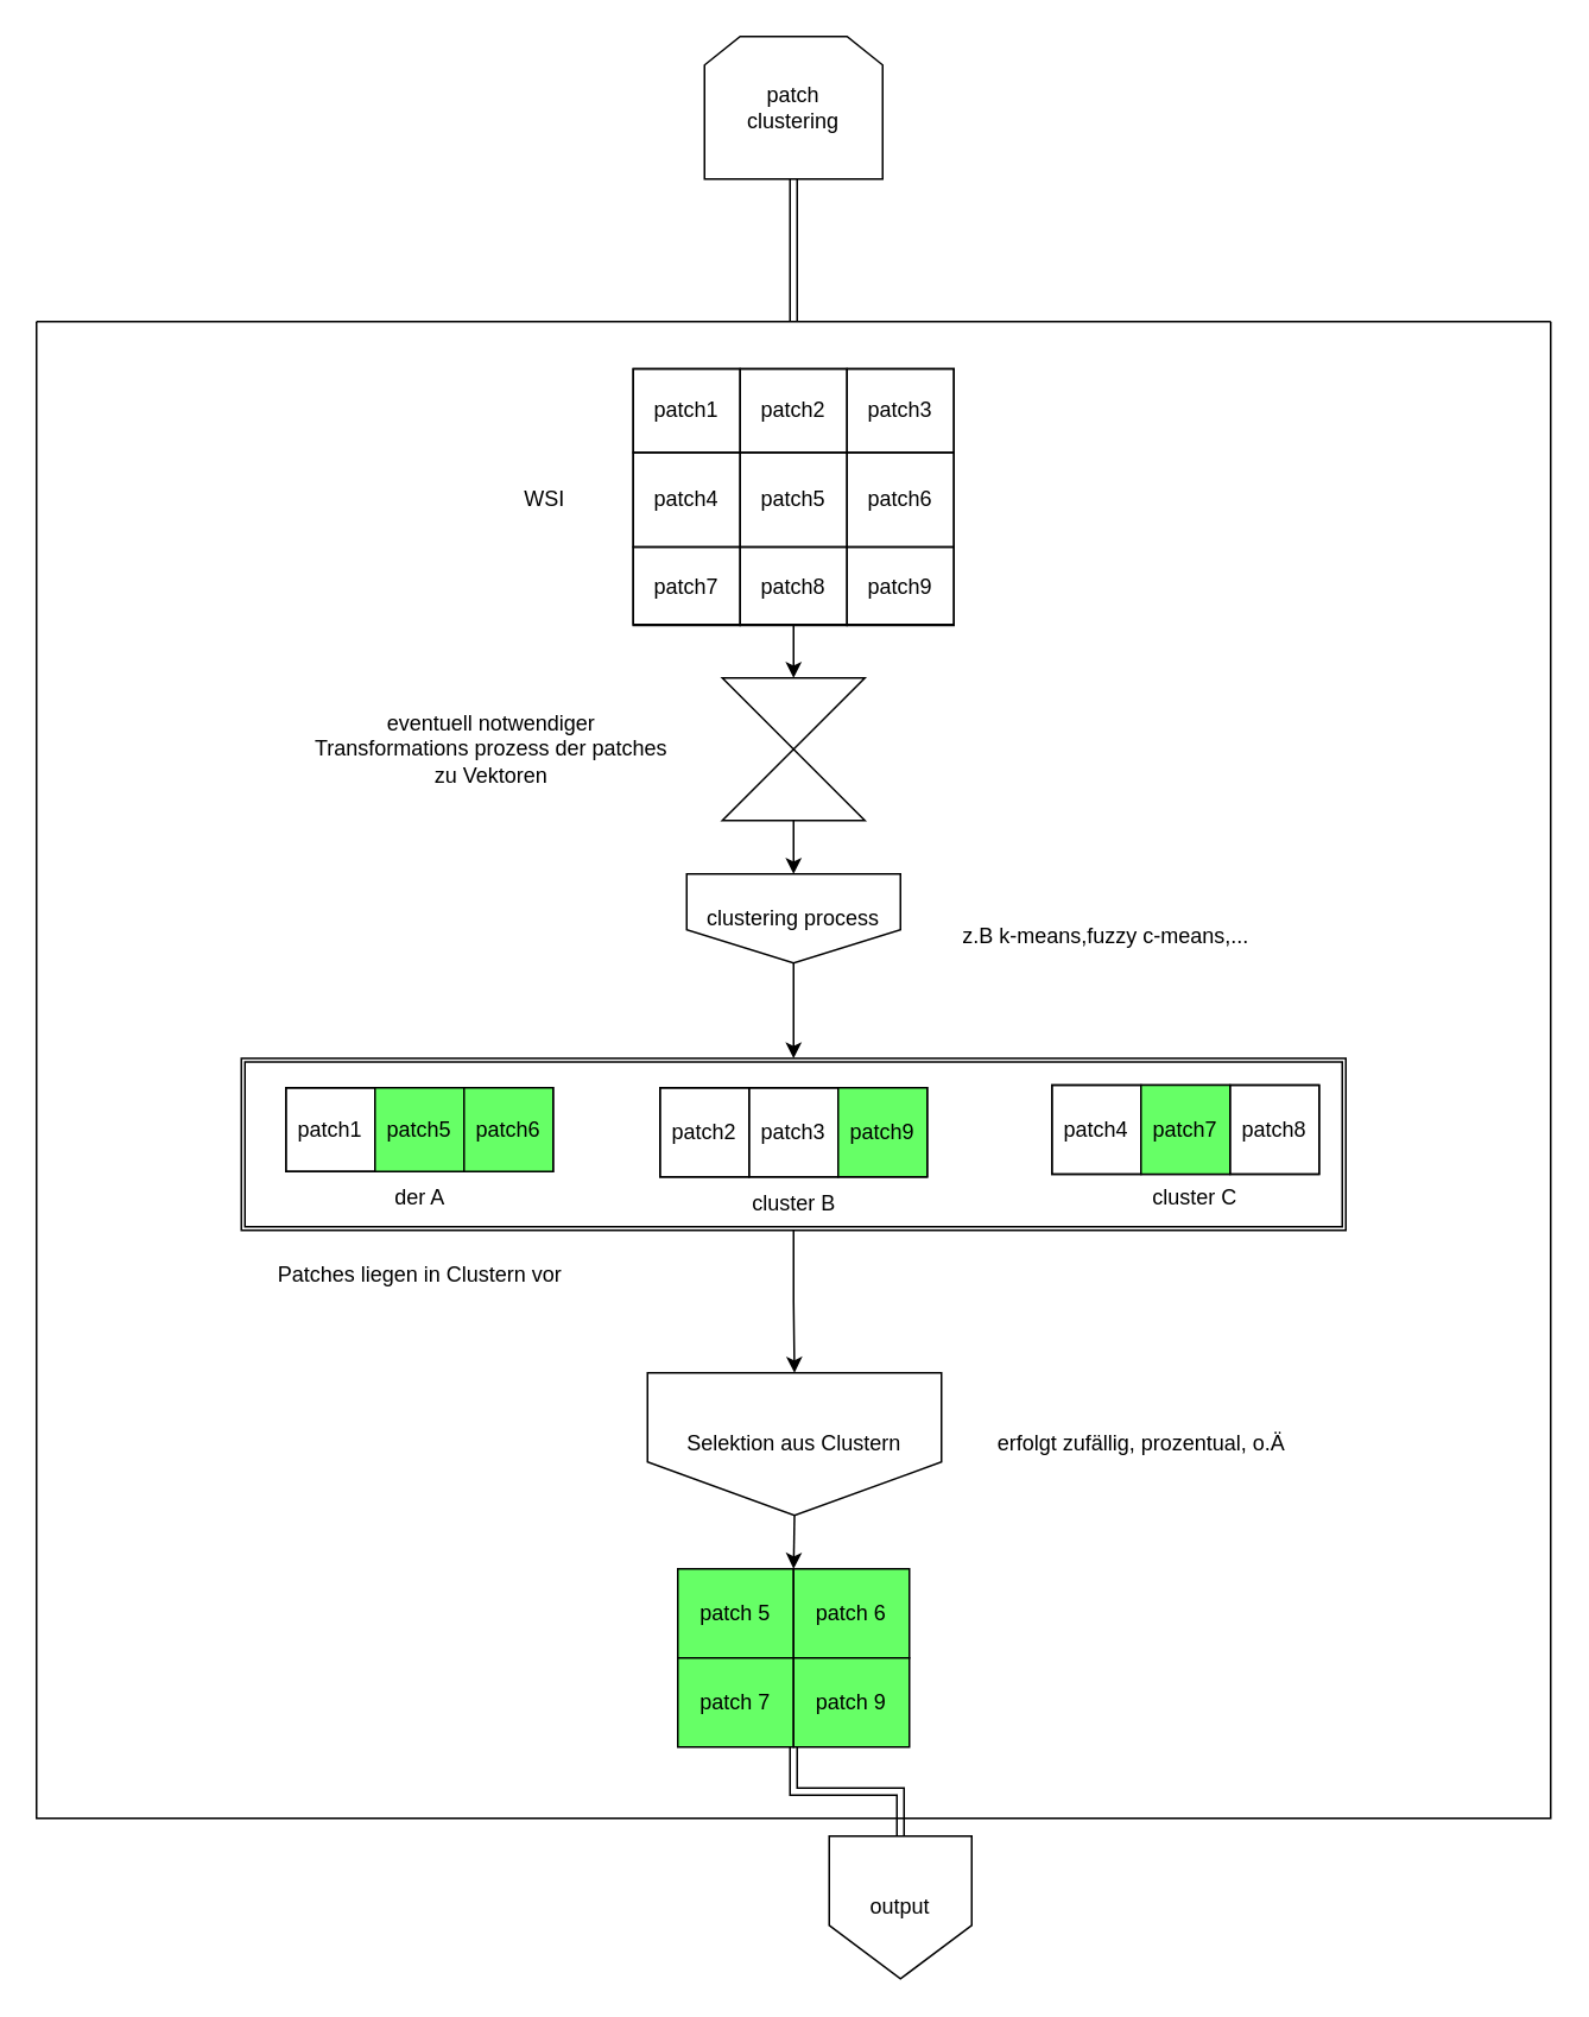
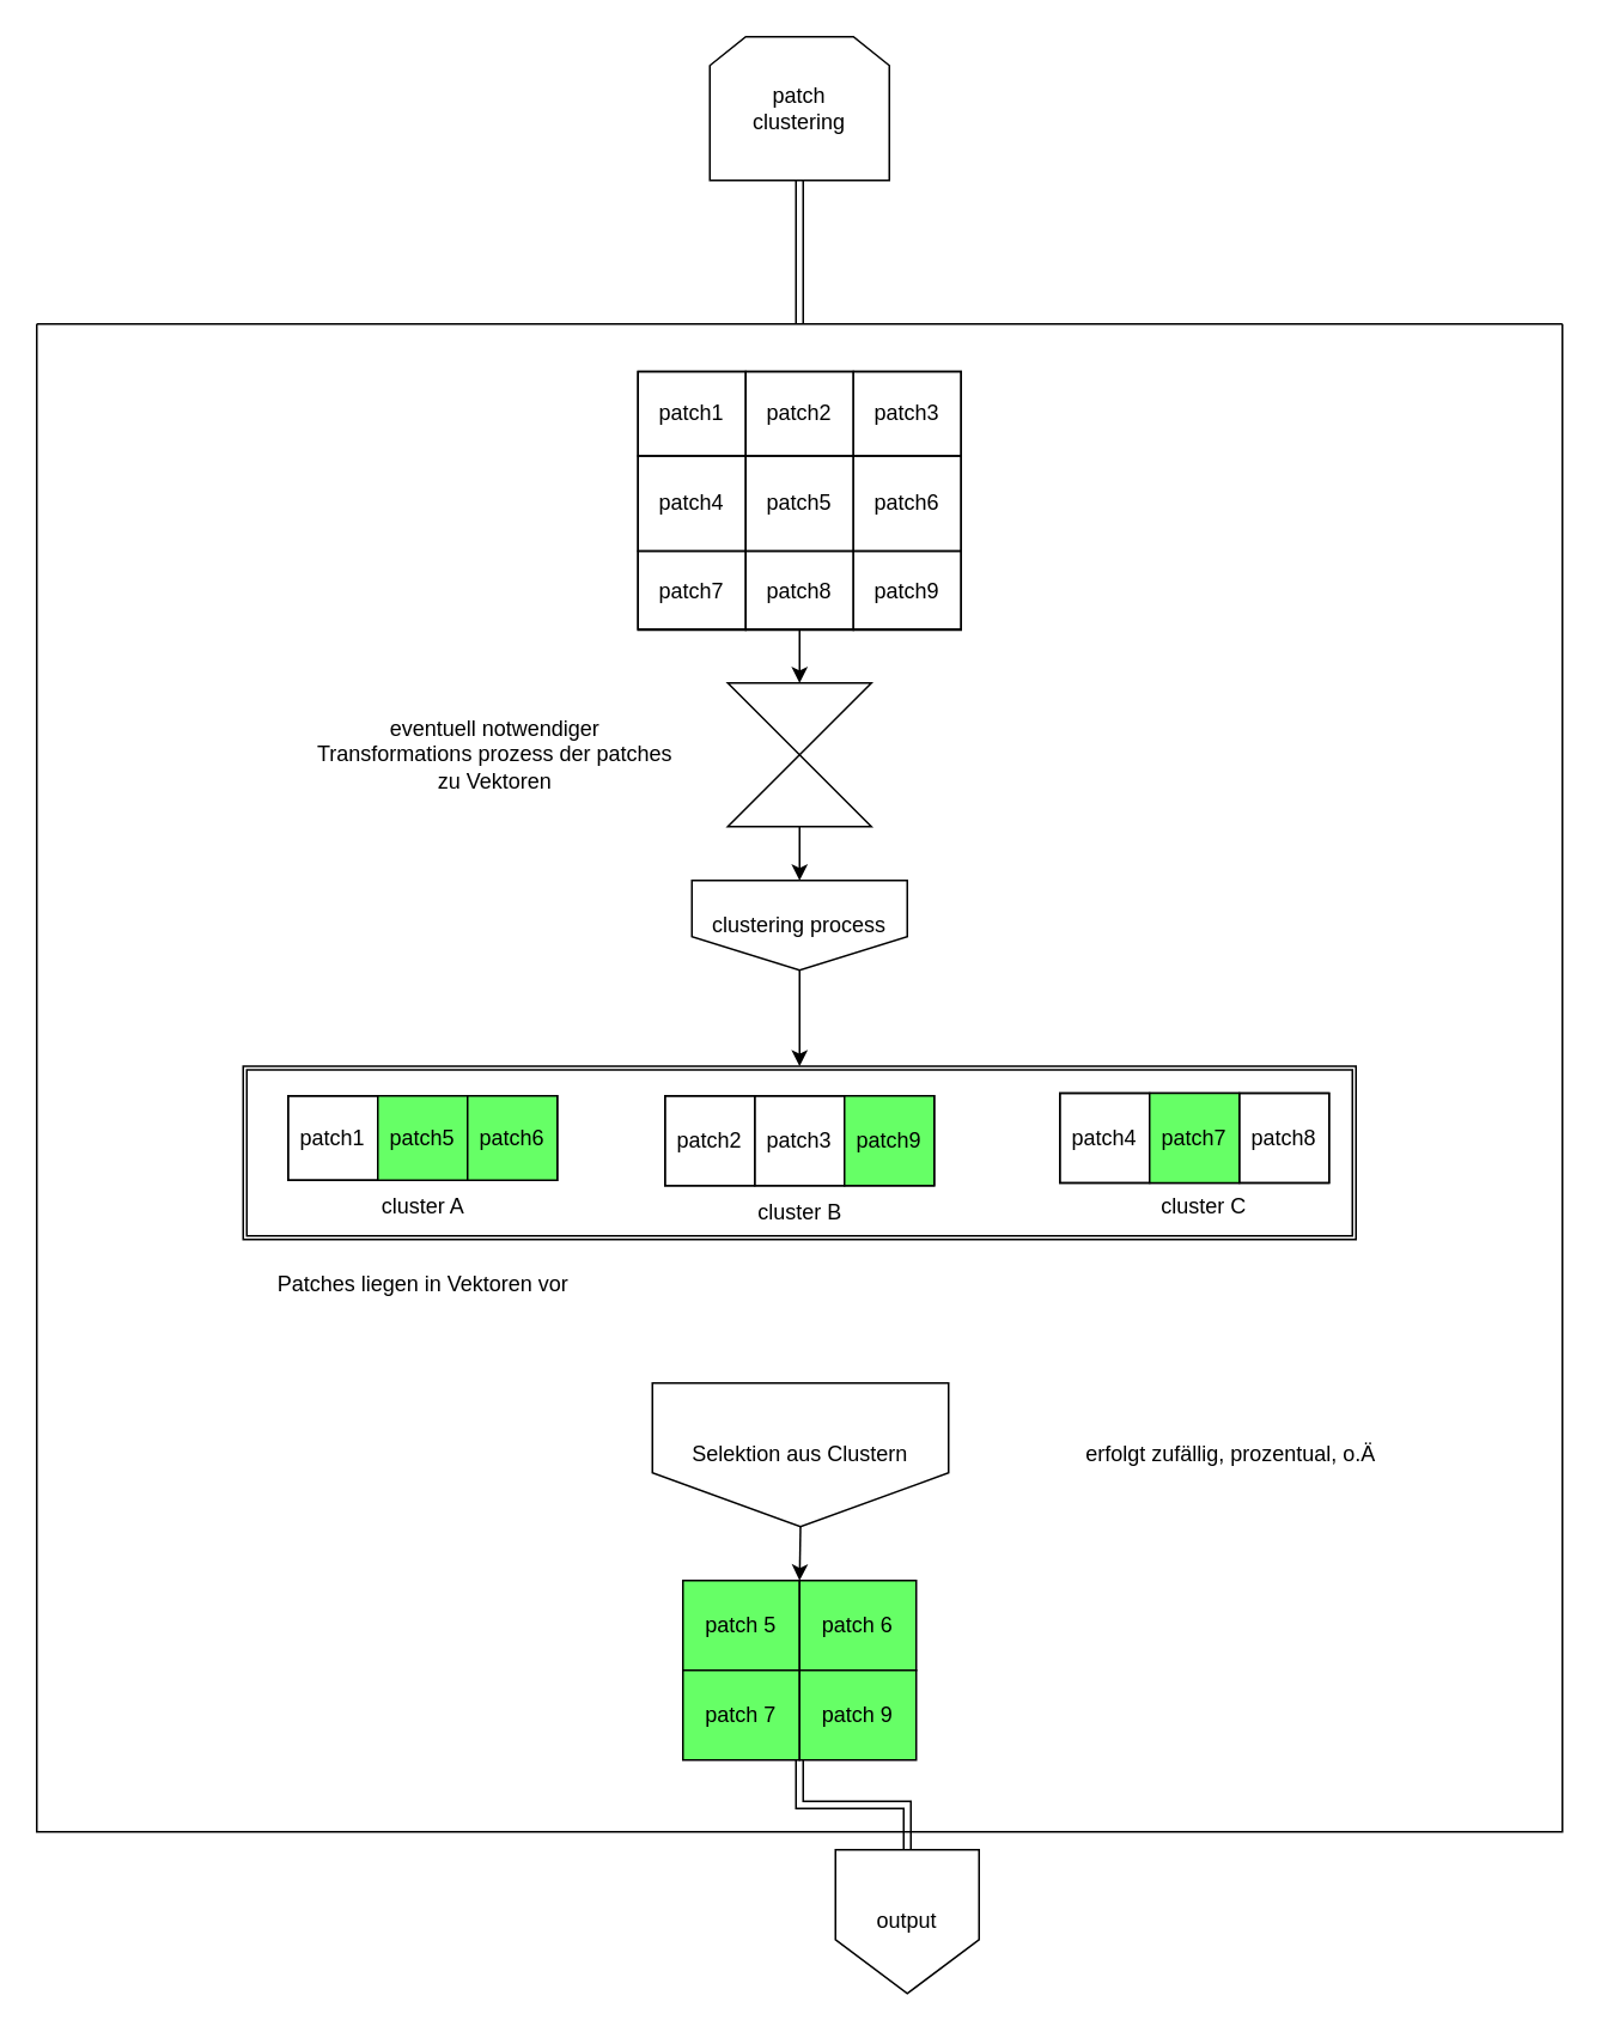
  <mxCell id="0" />
  <mxCell id="1" parent="0" />
  <mxCell id="2" style="edgeStyle=orthogonalEdgeStyle;rounded=0;orthogonalLoop=1;jettySize=auto;html=1;exitX=0.5;exitY=1;exitDx=0;exitDy=0;entryX=0.5;entryY=0;entryDx=0;entryDy=0;shape=link;" edge="1" parent="1" source="3" target="4"><mxGeometry relative="1" as="geometry" /></mxCell>
  <mxCell id="3" value="&lt;div&gt;patch&lt;/div&gt;&lt;div&gt;clustering&lt;br&gt;&lt;/div&gt;" style="shape=loopLimit;whiteSpace=wrap;html=1;" vertex="1" parent="1"><mxGeometry x="395" width="100" height="80" as="geometry" y="20" /></mxCell>
  <mxCell id="4" value="" style="swimlane;startSize=0;" vertex="1" parent="1"><mxGeometry y="180" width="850" height="840" as="geometry" x="20" /></mxCell>
  <mxCell id="5" style="edgeStyle=orthogonalEdgeStyle;rounded=0;orthogonalLoop=1;jettySize=auto;html=1;entryX=0.5;entryY=0;entryDx=0;entryDy=0;" edge="1" parent="4" source="21" target="6"><mxGeometry relative="1" as="geometry" /></mxCell>
  <mxCell id="6" value="" style="shape=ext;double=1;rounded=0;whiteSpace=wrap;html=1;" vertex="1" parent="4"><mxGeometry x="115" y="413.5" width="620" height="96.5" as="geometry" /></mxCell>
  <mxCell id="7" value="" style="childLayout=tableLayout;recursiveResize=0;shadow=0;fillColor=none;" vertex="1" parent="4"><mxGeometry x="335" y="26.5" width="180" height="143.5" as="geometry" /></mxCell>
  <mxCell id="8" value="" style="shape=tableRow;horizontal=0;startSize=0;swimlaneHead=0;swimlaneBody=0;top=0;left=0;bottom=0;right=0;dropTarget=0;collapsible=0;recursiveResize=0;expand=0;fontStyle=0;fillColor=none;strokeColor=inherit;" vertex="1" parent="7"><mxGeometry width="180" height="47" as="geometry" /></mxCell>
  <mxCell id="9" value="patch1" style="connectable=0;recursiveResize=0;strokeColor=inherit;fillColor=none;align=center;whiteSpace=wrap;html=1;" vertex="1" parent="8"><mxGeometry width="60" height="47" as="geometry"><mxRectangle width="60" height="47" as="alternateBounds" /></mxGeometry></mxCell>
  <mxCell id="10" value="patch2" style="connectable=0;recursiveResize=0;strokeColor=inherit;fillColor=none;align=center;whiteSpace=wrap;html=1;" vertex="1" parent="8"><mxGeometry x="60" width="60" height="47" as="geometry"><mxRectangle width="60" height="47" as="alternateBounds" /></mxGeometry></mxCell>
  <mxCell id="11" value="patch3" style="connectable=0;recursiveResize=0;strokeColor=inherit;fillColor=none;align=center;whiteSpace=wrap;html=1;" vertex="1" parent="8"><mxGeometry x="120" width="60" height="47" as="geometry"><mxRectangle width="60" height="47" as="alternateBounds" /></mxGeometry></mxCell>
  <mxCell id="12" style="shape=tableRow;horizontal=0;startSize=0;swimlaneHead=0;swimlaneBody=0;top=0;left=0;bottom=0;right=0;dropTarget=0;collapsible=0;recursiveResize=0;expand=0;fontStyle=0;fillColor=none;strokeColor=inherit;" vertex="1" parent="7"><mxGeometry y="47" width="180" height="53" as="geometry" /></mxCell>
  <mxCell id="13" value="patch4" style="connectable=0;recursiveResize=0;strokeColor=inherit;fillColor=none;align=center;whiteSpace=wrap;html=1;" vertex="1" parent="12"><mxGeometry width="60" height="53" as="geometry"><mxRectangle width="60" height="53" as="alternateBounds" /></mxGeometry></mxCell>
  <mxCell id="14" value="patch5" style="connectable=0;recursiveResize=0;strokeColor=inherit;fillColor=none;align=center;whiteSpace=wrap;html=1;" vertex="1" parent="12"><mxGeometry x="60" width="60" height="53" as="geometry"><mxRectangle width="60" height="53" as="alternateBounds" /></mxGeometry></mxCell>
  <mxCell id="15" value="patch6" style="connectable=0;recursiveResize=0;strokeColor=inherit;fillColor=none;align=center;whiteSpace=wrap;html=1;" vertex="1" parent="12"><mxGeometry x="120" width="60" height="53" as="geometry"><mxRectangle width="60" height="53" as="alternateBounds" /></mxGeometry></mxCell>
  <mxCell id="16" style="shape=tableRow;horizontal=0;startSize=0;swimlaneHead=0;swimlaneBody=0;top=0;left=0;bottom=0;right=0;dropTarget=0;collapsible=0;recursiveResize=0;expand=0;fontStyle=0;fillColor=none;strokeColor=inherit;" vertex="1" parent="7"><mxGeometry y="100" width="180" height="44" as="geometry" /></mxCell>
  <mxCell id="17" value="patch7" style="connectable=0;recursiveResize=0;strokeColor=inherit;fillColor=none;align=center;whiteSpace=wrap;html=1;" vertex="1" parent="16"><mxGeometry width="60" height="44" as="geometry"><mxRectangle width="60" height="44" as="alternateBounds" /></mxGeometry></mxCell>
  <mxCell id="18" value="patch8" style="connectable=0;recursiveResize=0;strokeColor=inherit;fillColor=none;align=center;whiteSpace=wrap;html=1;" vertex="1" parent="16"><mxGeometry x="60" width="60" height="44" as="geometry"><mxRectangle width="60" height="44" as="alternateBounds" /></mxGeometry></mxCell>
  <mxCell id="19" value="patch9" style="connectable=0;recursiveResize=0;strokeColor=inherit;fillColor=none;align=center;whiteSpace=wrap;html=1;" vertex="1" parent="16"><mxGeometry x="120" width="60" height="44" as="geometry"><mxRectangle width="60" height="44" as="alternateBounds" /></mxGeometry></mxCell>
- <mxCell id="20" value="WSI" style="text;html=1;align=center;verticalAlign=middle;resizable=0;points=[];autosize=1;strokeColor=none;fillColor=none;" vertex="1" parent="4"><mxGeometry x="260" y="85" width="50" height="30" as="geometry" /></mxCell>
  <mxCell id="21" value="clustering process" style="shape=offPageConnector;whiteSpace=wrap;html=1;" vertex="1" parent="4"><mxGeometry x="365" y="310" width="120" height="50" as="geometry" /></mxCell>
  <mxCell id="22" style="edgeStyle=orthogonalEdgeStyle;rounded=0;orthogonalLoop=1;jettySize=auto;html=1;exitX=0.5;exitY=1;exitDx=0;exitDy=0;entryX=0.5;entryY=0;entryDx=0;entryDy=0;" edge="1" parent="4" source="23" target="21"><mxGeometry relative="1" as="geometry" /></mxCell>
  <mxCell id="23" value="" style="shape=collate;whiteSpace=wrap;html=1;" vertex="1" parent="4"><mxGeometry x="385" y="200" width="80" height="80" as="geometry" /></mxCell>
- <mxCell id="24" value="z.B k-means,fuzzy c-means,..." style="text;html=1;align=center;verticalAlign=middle;resizable=0;points=[];autosize=1;strokeColor=none;fillColor=none;" vertex="1" parent="4"><mxGeometry x="500" y="330" width="200" height="30" as="geometry" /></mxCell>
  <mxCell id="25" value="&lt;div&gt;eventuell notwendiger &lt;br&gt;&lt;/div&gt;&lt;div&gt;Transformations prozess der patches&lt;/div&gt;&lt;div&gt;zu Vektoren&lt;br&gt;&lt;/div&gt;" style="text;html=1;align=center;verticalAlign=middle;resizable=0;points=[];autosize=1;strokeColor=none;fillColor=none;" vertex="1" parent="4"><mxGeometry x="130" y="210" width="250" height="60" as="geometry" /></mxCell>
  <mxCell id="26" value="" style="childLayout=tableLayout;recursiveResize=0;shadow=0;fillColor=none;" vertex="1" parent="4"><mxGeometry x="140" y="430" width="150" height="47" as="geometry" /></mxCell>
  <mxCell id="27" value="" style="shape=tableRow;horizontal=0;startSize=0;swimlaneHead=0;swimlaneBody=0;top=0;left=0;bottom=0;right=0;dropTarget=0;collapsible=0;recursiveResize=0;expand=0;fontStyle=0;fillColor=none;strokeColor=inherit;" vertex="1" parent="26"><mxGeometry width="150" height="47" as="geometry" /></mxCell>
  <mxCell id="28" value="patch1" style="connectable=0;recursiveResize=0;strokeColor=inherit;fillColor=none;align=center;whiteSpace=wrap;html=1;" vertex="1" parent="27"><mxGeometry width="50" height="47" as="geometry"><mxRectangle width="50" height="47" as="alternateBounds" /></mxGeometry></mxCell>
  <mxCell id="29" value="&lt;span style=&quot;background-color: transparent;&quot;&gt;patch5&lt;/span&gt;" style="connectable=0;recursiveResize=0;strokeColor=inherit;fillColor=#66FF66;align=center;whiteSpace=wrap;html=1;" vertex="1" parent="27"><mxGeometry x="50" width="50" height="47" as="geometry"><mxRectangle width="50" height="47" as="alternateBounds" /></mxGeometry></mxCell>
  <mxCell id="30" value="patch6" style="connectable=0;recursiveResize=0;strokeColor=inherit;fillColor=#66FF66;align=center;whiteSpace=wrap;html=1;" vertex="1" parent="27"><mxGeometry x="100" width="50" height="47" as="geometry"><mxRectangle width="50" height="47" as="alternateBounds" /></mxGeometry></mxCell>
  <mxCell id="31" value="" style="childLayout=tableLayout;recursiveResize=0;shadow=0;fillColor=none;" vertex="1" parent="4"><mxGeometry x="350" y="430" width="150" height="50" as="geometry" /></mxCell>
  <mxCell id="32" value="" style="shape=tableRow;horizontal=0;startSize=0;swimlaneHead=0;swimlaneBody=0;top=0;left=0;bottom=0;right=0;dropTarget=0;collapsible=0;recursiveResize=0;expand=0;fontStyle=0;fillColor=none;strokeColor=inherit;" vertex="1" parent="31"><mxGeometry width="150" height="50" as="geometry" /></mxCell>
  <mxCell id="33" value="patch2" style="connectable=0;recursiveResize=0;strokeColor=inherit;fillColor=none;align=center;whiteSpace=wrap;html=1;" vertex="1" parent="32"><mxGeometry width="50" height="50" as="geometry"><mxRectangle width="50" height="50" as="alternateBounds" /></mxGeometry></mxCell>
  <mxCell id="34" value="patch3" style="connectable=0;recursiveResize=0;strokeColor=inherit;fillColor=none;align=center;whiteSpace=wrap;html=1;" vertex="1" parent="32"><mxGeometry x="50" width="50" height="50" as="geometry"><mxRectangle width="50" height="50" as="alternateBounds" /></mxGeometry></mxCell>
  <mxCell id="35" value="patch9" style="connectable=0;recursiveResize=0;strokeColor=inherit;fillColor=#66FF66;align=center;whiteSpace=wrap;html=1;" vertex="1" parent="32"><mxGeometry x="100" width="50" height="50" as="geometry"><mxRectangle width="50" height="50" as="alternateBounds" /></mxGeometry></mxCell>
  <mxCell id="36" value="" style="childLayout=tableLayout;recursiveResize=0;shadow=0;fillColor=none;" vertex="1" parent="4"><mxGeometry x="570" y="428.5" width="150" height="50" as="geometry" /></mxCell>
  <mxCell id="37" value="" style="shape=tableRow;horizontal=0;startSize=0;swimlaneHead=0;swimlaneBody=0;top=0;left=0;bottom=0;right=0;dropTarget=0;collapsible=0;recursiveResize=0;expand=0;fontStyle=0;fillColor=none;strokeColor=inherit;" vertex="1" parent="36"><mxGeometry width="150" height="50" as="geometry" /></mxCell>
  <mxCell id="38" value="patch4" style="connectable=0;recursiveResize=0;strokeColor=inherit;fillColor=none;align=center;whiteSpace=wrap;html=1;" vertex="1" parent="37"><mxGeometry width="50" height="50" as="geometry"><mxRectangle width="50" height="50" as="alternateBounds" /></mxGeometry></mxCell>
  <mxCell id="39" value="patch7" style="connectable=0;recursiveResize=0;strokeColor=inherit;fillColor=#66FF66;align=center;whiteSpace=wrap;html=1;" vertex="1" parent="37"><mxGeometry x="50" width="50" height="50" as="geometry"><mxRectangle width="50" height="50" as="alternateBounds" /></mxGeometry></mxCell>
  <mxCell id="40" value="patch8" style="connectable=0;recursiveResize=0;strokeColor=inherit;fillColor=none;align=center;whiteSpace=wrap;html=1;" vertex="1" parent="37"><mxGeometry x="100" width="50" height="50" as="geometry"><mxRectangle width="50" height="50" as="alternateBounds" /></mxGeometry></mxCell>
  <mxCell id="41" value="cluster C" style="text;html=1;align=center;verticalAlign=middle;resizable=0;points=[];autosize=1;strokeColor=none;fillColor=none;" vertex="1" parent="4"><mxGeometry x="610" y="477" width="80" height="30" as="geometry" /></mxCell>
  <mxCell id="42" value="cluster B" style="text;html=1;align=center;verticalAlign=middle;resizable=0;points=[];autosize=1;strokeColor=none;fillColor=none;" vertex="1" parent="4"><mxGeometry x="385" y="480" width="80" height="30" as="geometry" /></mxCell>
- <mxCell id="43" value="der A" style="text;html=1;align=center;verticalAlign=middle;resizable=0;points=[];autosize=1;strokeColor=none;fillColor=none;" vertex="1" parent="4"><mxGeometry x="175" y="477" width="80" height="30" as="geometry" /></mxCell>
- <mxCell id="44" value="Patches liegen in Clustern vor" style="text;html=1;align=center;verticalAlign=middle;resizable=0;points=[];autosize=1;strokeColor=none;fillColor=none;" vertex="1" parent="4"><mxGeometry x="110" y="520" width="210" height="30" as="geometry" /></mxCell>
- <mxCell id="45" style="edgeStyle=orthogonalEdgeStyle;rounded=0;orthogonalLoop=1;jettySize=auto;html=1;entryX=0.5;entryY=0;entryDx=0;entryDy=0;" edge="1" parent="4" source="42" target="47"><mxGeometry relative="1" as="geometry" /></mxCell>
+ <mxCell id="43" value="cluster A" style="text;html=1;align=center;verticalAlign=middle;resizable=0;points=[];autosize=1;strokeColor=none;fillColor=none;" vertex="1" parent="4"><mxGeometry x="175" y="477" width="80" height="30" as="geometry" /></mxCell>
+ <mxCell id="44" value="Patches liegen in Vektoren vor" style="text;html=1;align=center;verticalAlign=middle;resizable=0;points=[];autosize=1;strokeColor=none;fillColor=none;" vertex="1" parent="4"><mxGeometry x="110" y="520" width="210" height="30" as="geometry" /></mxCell>
  <mxCell id="46" style="edgeStyle=orthogonalEdgeStyle;rounded=0;orthogonalLoop=1;jettySize=auto;html=1;exitX=0.5;exitY=1;exitDx=0;exitDy=0;entryX=0;entryY=0;entryDx=0;entryDy=0;" edge="1" parent="4" source="47" target="50"><mxGeometry relative="1" as="geometry" /></mxCell>
  <mxCell id="47" value="Selektion aus Clustern" style="shape=offPageConnector;whiteSpace=wrap;html=1;" vertex="1" parent="4"><mxGeometry x="343" y="590" width="165" height="80" as="geometry" /></mxCell>
- <mxCell id="48" value="erfolgt zufällig, prozentual, o.Ä" style="text;html=1;align=center;verticalAlign=middle;resizable=0;points=[];autosize=1;strokeColor=none;fillColor=none;" vertex="1" parent="4"><mxGeometry x="515" y="615" width="210" height="30" as="geometry" /></mxCell>
+ <mxCell id="48" value="erfolgt zufällig, prozentual, o.Ä" style="text;html=1;align=center;verticalAlign=middle;resizable=0;points=[];autosize=1;strokeColor=none;fillColor=none;" vertex="1" parent="4"><mxGeometry x="560" y="615" width="210" height="30" as="geometry" /></mxCell>
  <mxCell id="49" value="patch 5" style="rounded=0;whiteSpace=wrap;html=1;fillColor=#66FF66;" vertex="1" parent="4"><mxGeometry x="360" y="700" width="65" height="50" as="geometry" /></mxCell>
  <mxCell id="50" value="patch 6" style="rounded=0;whiteSpace=wrap;html=1;fillColor=#66FF66;" vertex="1" parent="4"><mxGeometry x="425" y="700" width="65" height="50" as="geometry" /></mxCell>
  <mxCell id="51" value="patch 7" style="rounded=0;whiteSpace=wrap;html=1;fillColor=#66FF66;" vertex="1" parent="4"><mxGeometry x="360" y="750" width="65" height="50" as="geometry" /></mxCell>
  <mxCell id="52" value="patch 9" style="rounded=0;whiteSpace=wrap;html=1;fillColor=#66FF66;" vertex="1" parent="4"><mxGeometry x="425" y="750" width="65" height="50" as="geometry" /></mxCell>
  <mxCell id="53" style="edgeStyle=orthogonalEdgeStyle;rounded=0;orthogonalLoop=1;jettySize=auto;html=1;exitX=0.5;exitY=1;exitDx=0;exitDy=0;entryX=0.5;entryY=0;entryDx=0;entryDy=0;" edge="1" parent="4" source="16" target="23"><mxGeometry relative="1" as="geometry" /></mxCell>
  <mxCell id="54" value="output" style="shape=offPageConnector;whiteSpace=wrap;html=1;labelBackgroundColor=none;fillColor=none;" vertex="1" parent="1"><mxGeometry x="465" y="1030" width="80" height="80" as="geometry" /></mxCell>
  <mxCell id="55" style="edgeStyle=orthogonalEdgeStyle;shape=link;rounded=0;orthogonalLoop=1;jettySize=auto;html=1;exitX=1;exitY=1;exitDx=0;exitDy=0;entryX=0.5;entryY=0;entryDx=0;entryDy=0;" edge="1" parent="1" source="51" target="54"><mxGeometry relative="1" as="geometry" /></mxCell>
